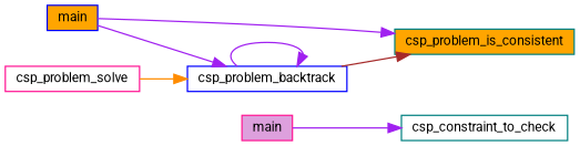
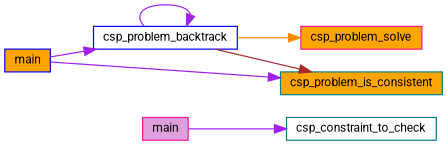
  digraph {
    rankdir=RL
    node [color=teal fillcolor=orange fontname=Roboto fontsize=10 shape=box style=filled]
    edge [color=purple dir=back fontname=Roboto fontsize=10 labelfontname=Roboto labelfontsize=10 style=solid]
    n1 [fillcolor=white fontcolor=black height=0.2 label=csp_constraint_to_check width=0.4]
    n2 [color=deeppink fillcolor=plum height=0.2 label=main width=0.4]
    n3 [height=0.2 label=csp_problem_is_consistent width=0.4]
    n4 [color=blue fillcolor=white height=0.2 label=csp_problem_backtrack width=0.4]
    n5 [color=blue height=0.2 label=main width=0.4]
-   n6 [color=deeppink fillcolor=white height=0.2 label=csp_problem_solve width=0.4]
+   n6 [color=deeppink height=0.2 label=csp_problem_solve width=0.4]
    n1 -> n2
    n3 -> n4 [color=brown]
    n3 -> n5
    n4 -> n4
    n4 -> n5
-   n4 -> n6 [color=darkorange]
+   n6 -> n4 [color=darkorange]
  }
